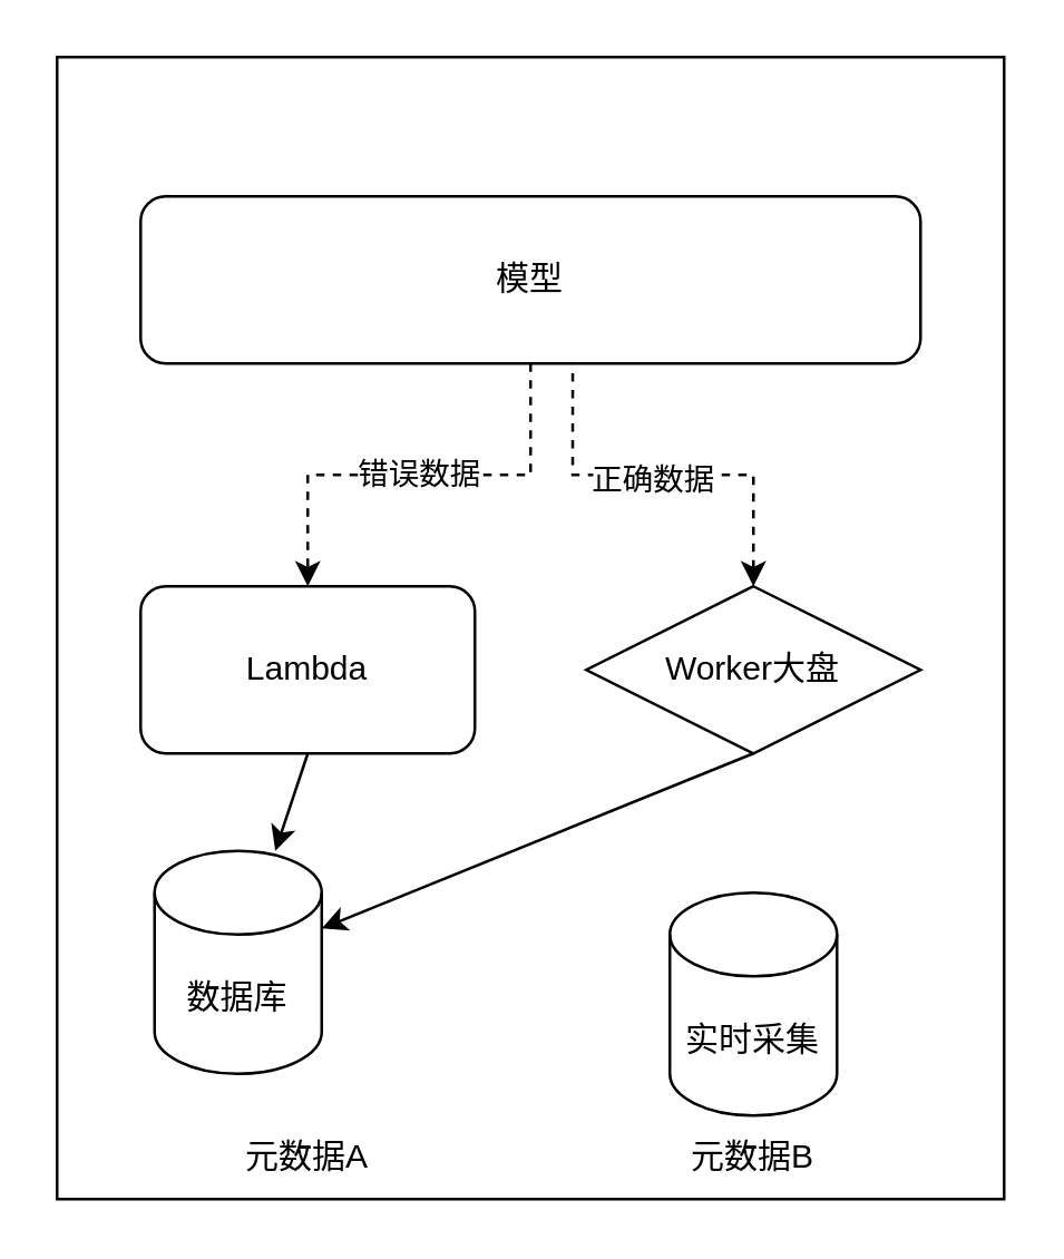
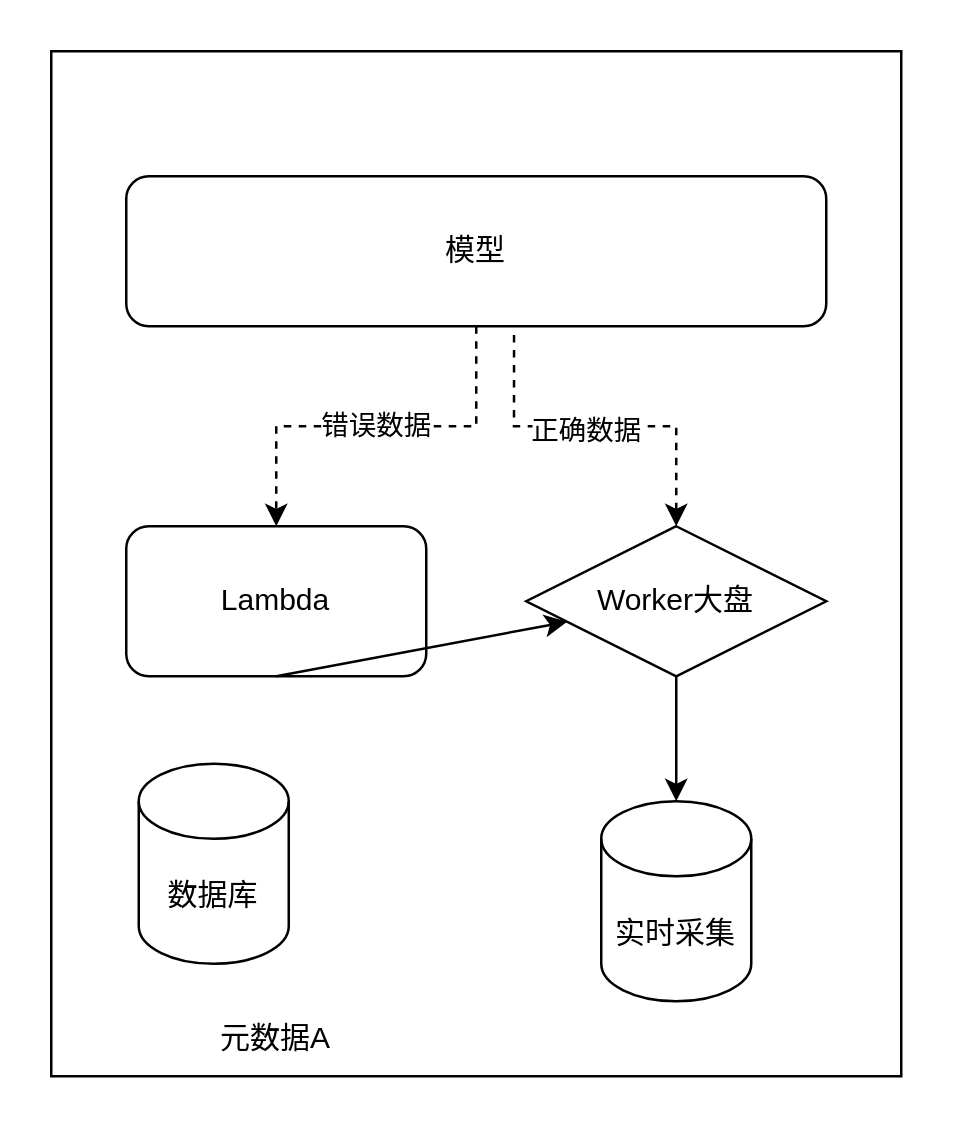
  <mxCell id="0" />
  <mxCell id="1" parent="0" />
  <mxCell id="2" value="" style="rounded=0;whiteSpace=wrap;html=1;" parent="1" vertex="1"><mxGeometry x="20" y="20" width="340" height="410" as="geometry" /></mxCell>
  <mxCell id="3" value="Lambda" style="rounded=1;whiteSpace=wrap;html=1;" parent="1" vertex="1"><mxGeometry x="50" y="210" width="120" height="60" as="geometry" /></mxCell>
  <mxCell id="4" value="Worker大盘" style="rhombus;whiteSpace=wrap;html=1;" parent="1" vertex="1"><mxGeometry x="210" y="210" width="120" height="60" as="geometry" /></mxCell>
  <mxCell id="5" value="数据库" style="shape=cylinder3;whiteSpace=wrap;html=1;boundedLbl=1;backgroundOutline=1;size=15;" parent="1" vertex="1"><mxGeometry x="55" y="305" width="60" height="80" as="geometry" /></mxCell>
  <mxCell id="6" value="&lt;div&gt;实时采集&lt;/div&gt;" style="shape=cylinder3;whiteSpace=wrap;html=1;boundedLbl=1;backgroundOutline=1;size=15;" parent="1" vertex="1"><mxGeometry x="240" y="320" width="60" height="80" as="geometry" /></mxCell>
- <mxCell id="7" value="" style="endArrow=classic;html=1;rounded=0;exitX=0.5;exitY=1;exitDx=0;exitDy=0;" parent="1" source="3" target="5" edge="1"><mxGeometry width="50" height="50" relative="1" as="geometry"><mxPoint x="320" y="410" as="sourcePoint" /><mxPoint x="370" y="360" as="targetPoint" /></mxGeometry></mxCell>
- <mxCell id="8" value="" style="endArrow=classic;html=1;rounded=0;exitX=0.5;exitY=1;exitDx=0;exitDy=0;" parent="1" source="4" target="5" edge="1"><mxGeometry width="50" height="50" relative="1" as="geometry"><mxPoint x="320" y="410" as="sourcePoint" /><mxPoint x="370" y="360" as="targetPoint" /></mxGeometry></mxCell>
+ <mxCell id="7" value="" style="endArrow=classic;html=1;rounded=0;exitX=0.5;exitY=1;exitDx=0;exitDy=0;" parent="1" source="3" target="4" edge="1"><mxGeometry width="50" height="50" relative="1" as="geometry"><mxPoint x="320" y="410" as="sourcePoint" /><mxPoint x="370" y="360" as="targetPoint" /></mxGeometry></mxCell>
+ <mxCell id="8" value="" style="endArrow=classic;html=1;rounded=0;exitX=0.5;exitY=1;exitDx=0;exitDy=0;" parent="1" source="4" target="6" edge="1"><mxGeometry width="50" height="50" relative="1" as="geometry"><mxPoint x="320" y="410" as="sourcePoint" /><mxPoint x="370" y="360" as="targetPoint" /></mxGeometry></mxCell>
  <mxCell id="9" value="错误数据" style="edgeStyle=orthogonalEdgeStyle;rounded=0;orthogonalLoop=1;jettySize=auto;html=1;dashed=1;" parent="1" source="10" target="3" edge="1"><mxGeometry relative="1" as="geometry"><mxPoint x="190" y="130" as="targetPoint" /></mxGeometry></mxCell>
  <mxCell id="10" value="模型" style="rounded=1;whiteSpace=wrap;html=1;" parent="1" vertex="1"><mxGeometry x="50" y="70" width="280" height="60" as="geometry" /></mxCell>
  <mxCell id="11" value="元数据A" style="text;html=1;align=center;verticalAlign=middle;whiteSpace=wrap;rounded=0;" vertex="1" parent="1"><mxGeometry x="80" y="400" width="60" height="30" as="geometry" /></mxCell>
- <mxCell id="12" value="元数据B" style="text;html=1;align=center;verticalAlign=middle;whiteSpace=wrap;rounded=0;" vertex="1" parent="1"><mxGeometry x="240" y="400" width="60" height="30" as="geometry" /></mxCell>
  <mxCell id="13" value="" style="edgeStyle=orthogonalEdgeStyle;rounded=0;orthogonalLoop=1;jettySize=auto;html=1;dashed=1;exitX=0.554;exitY=1.058;exitDx=0;exitDy=0;exitPerimeter=0;" edge="1" parent="1" source="10" target="4"><mxGeometry relative="1" as="geometry"><mxPoint x="200" y="110" as="sourcePoint" /><mxPoint x="120" y="220" as="targetPoint" /></mxGeometry></mxCell>
  <mxCell id="14" value="正确数据" style="edgeLabel;html=1;align=center;verticalAlign=middle;resizable=0;points=[];" vertex="1" connectable="0" parent="13"><mxGeometry x="-0.085" relative="1" as="geometry"><mxPoint y="1" as="offset" /></mxGeometry></mxCell>
